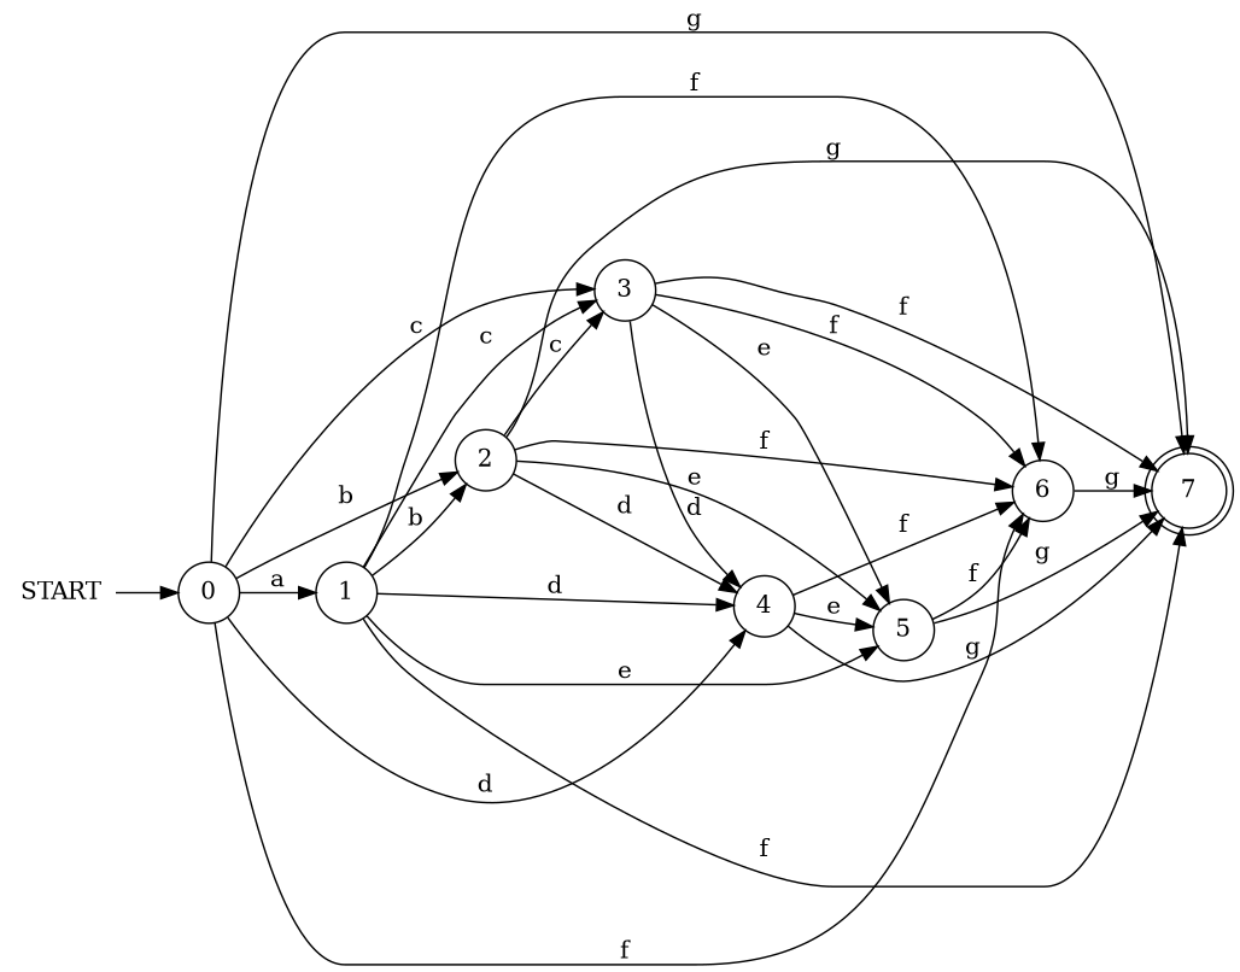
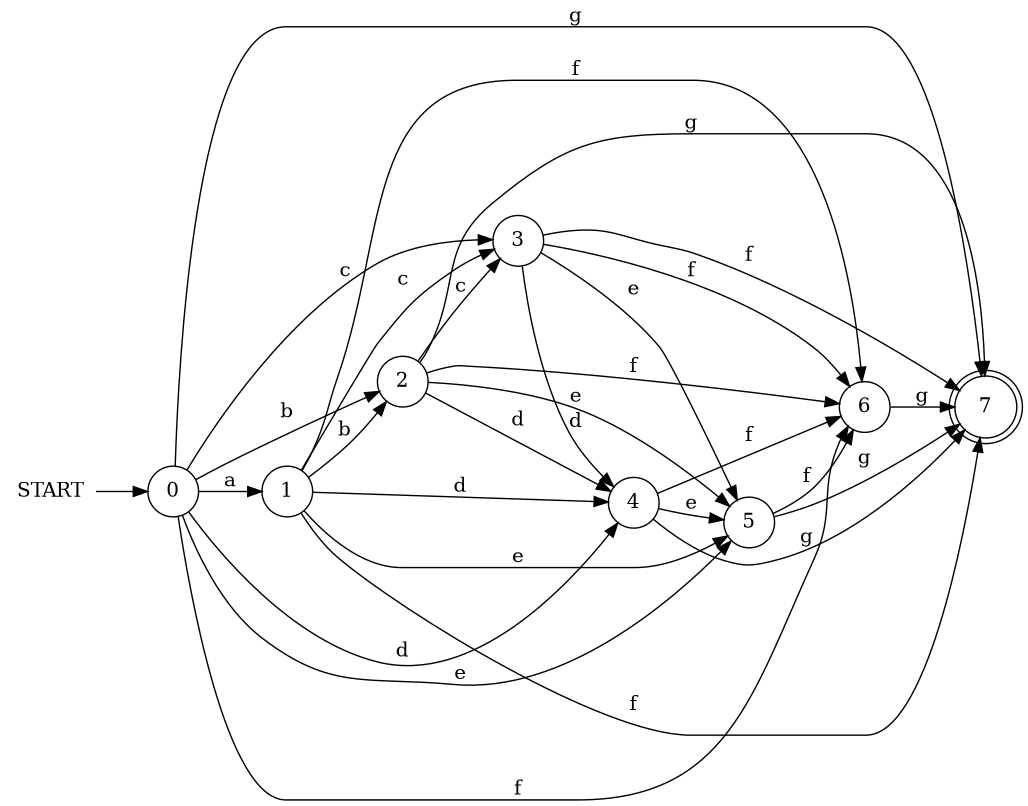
  digraph {
    rankdir=LR
    node [shape=circle]
    START [shape=plaintext]
    n2 [label=0]
    n3 [label=1]
    n4 [label=2]
    n5 [label=3]
    n6 [label=4]
    n7 [label=5]
    n8 [label=6]
    n9 [label=7 shape=doublecircle]
    START -> n2
    n2 -> n3 [label=a]
    n2 -> n4 [label=b]
    n2 -> n5 [label=c]
    n2 -> n6 [label=d]
+   n2 -> n7 [label=e]
    n2 -> n8 [label=f]
    n2 -> n9 [label=g]
    n3 -> n4 [label=b]
    n3 -> n5 [label=c]
    n3 -> n6 [label=d]
    n3 -> n7 [label=e]
    n3 -> n8 [label=f]
    n3 -> n9 [label=f]
    n4 -> n5 [label=c]
    n4 -> n6 [label=d]
    n4 -> n7 [label=e]
    n4 -> n8 [label=f]
    n4 -> n9 [label=g]
    n5 -> n6 [label=d]
    n5 -> n7 [label=e]
    n5 -> n8 [label=f]
    n5 -> n9 [label=f]
    n6 -> n7 [label=e]
    n6 -> n8 [label=f]
    n6 -> n9 [label=g]
    n7 -> n8 [label=f]
    n7 -> n9 [label=g]
    n8 -> n9 [label=g]
  }
